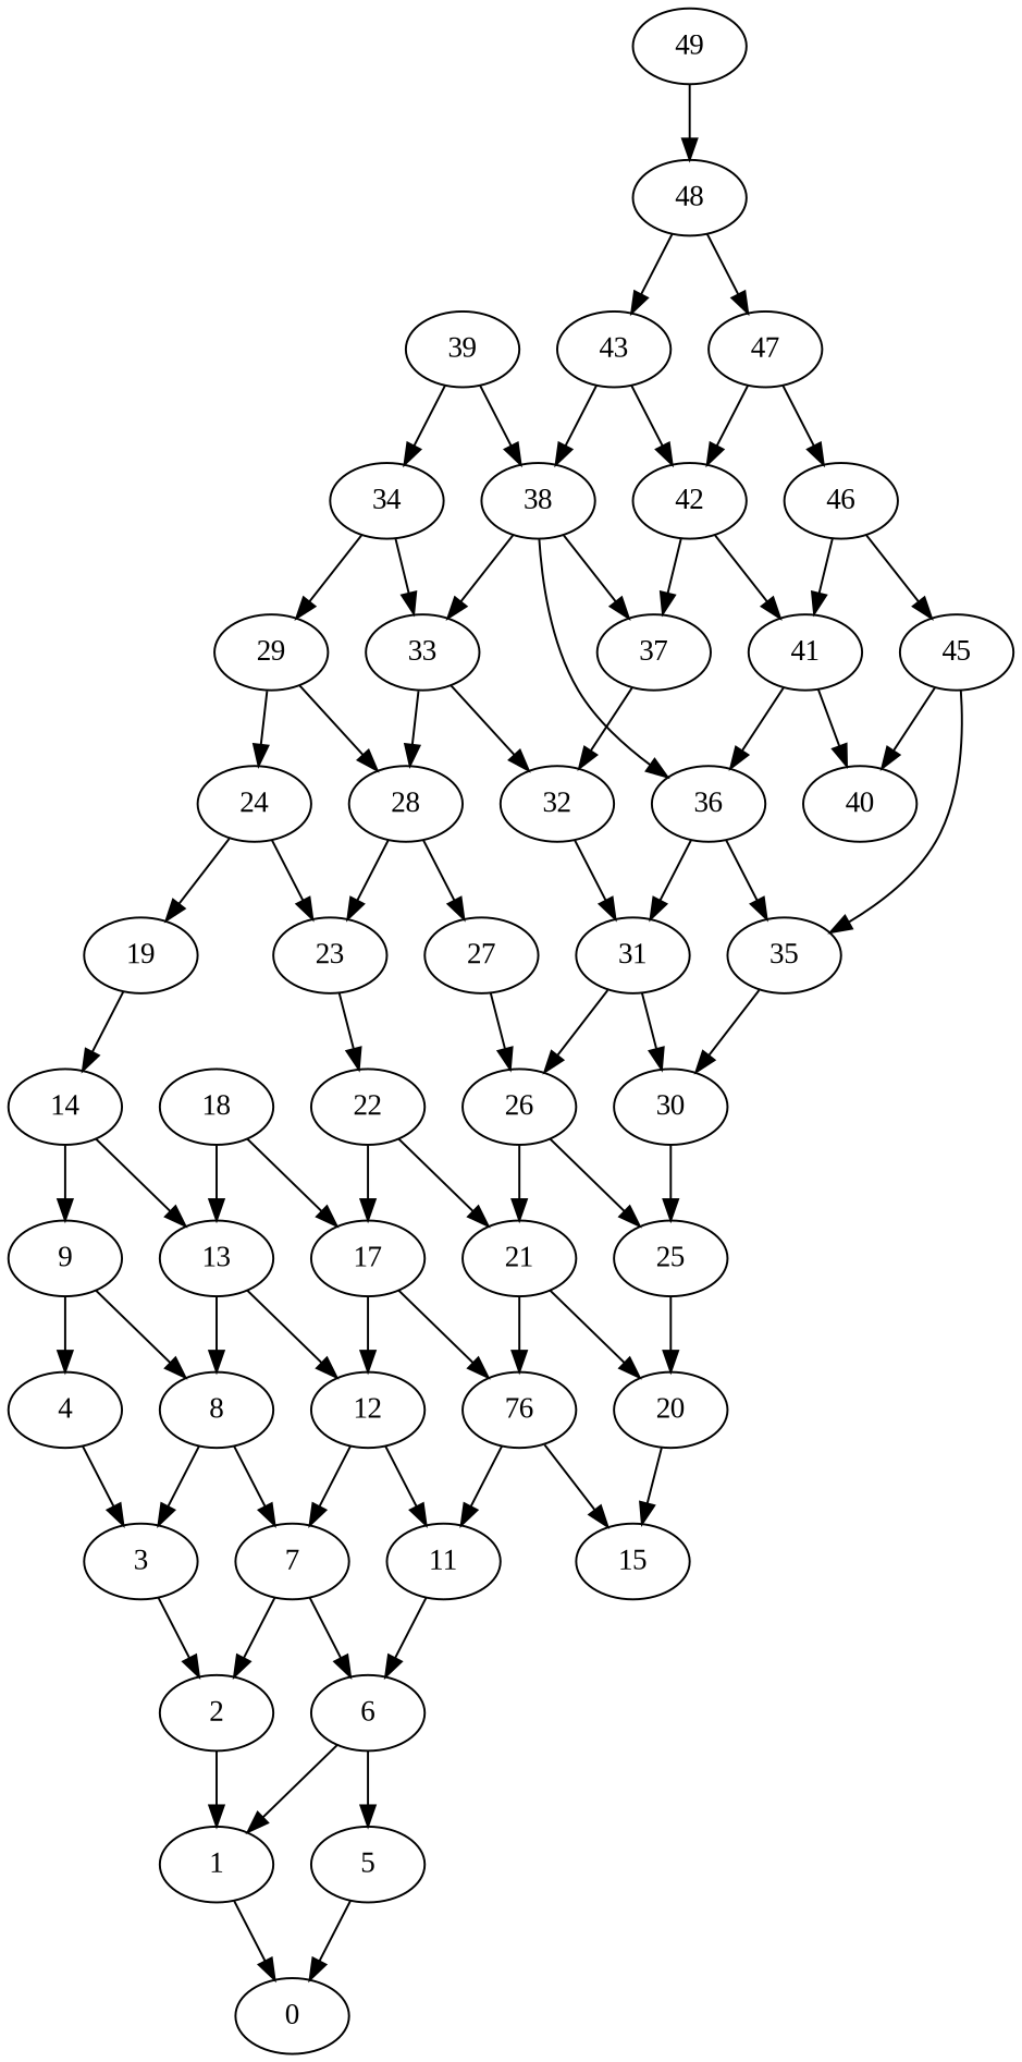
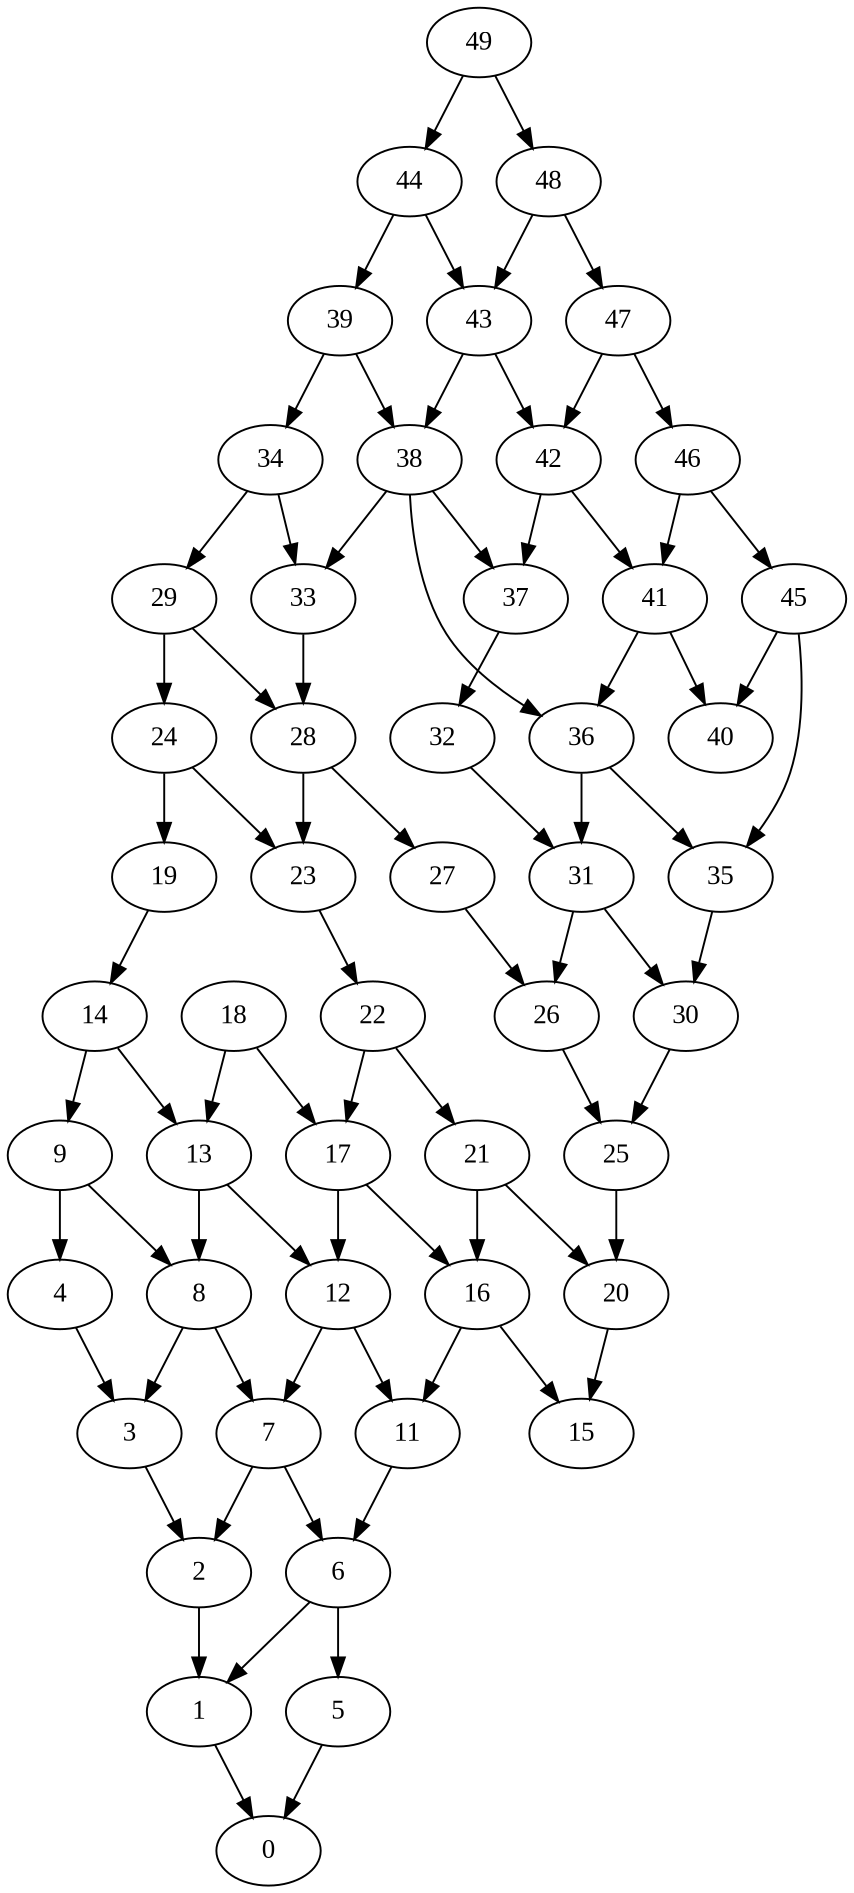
  digraph {
    fontname="Liberation Serif"
    node [fontname="Liberation Serif"]
    edge [fontname="Liberation Serif"]
    1
    0
    2
    3
    4
    5
    6
    7
    8
    9
    11
    12
    13
    14
-   16 [label=76]
+   16
    15
    17
    18
    19
    20
    21
    22
    23
    24
    25
    26
    27
    28
    29
    30
    31
    32
    33
    34
    35
    36
    37
    38
    39
    41
    40
    42
    43
+   44
    45
    46
    47
    48
    49
    1 -> 0
    2 -> 1
    3 -> 2
    4 -> 3
    5 -> 0
    6 -> 1
    6 -> 5
    7 -> 2
    7 -> 6
    8 -> 3
    8 -> 7
    9 -> 4
    9 -> 8
    11 -> 6
    12 -> 7
    12 -> 11
    13 -> 8
    13 -> 12
    14 -> 9
    14 -> 13
    16 -> 11
    16 -> 15
    17 -> 12
    17 -> 16
    18 -> 13
    18 -> 17
    19 -> 14
    20 -> 15
    21 -> 16
    21 -> 20
    22 -> 17
    22 -> 21
    23 -> 22
    24 -> 19
    24 -> 23
    25 -> 20
-   26 -> 21
    26 -> 25
    27 -> 26
    28 -> 23
    28 -> 27
    29 -> 24
    29 -> 28
    30 -> 25
    31 -> 26
    31 -> 30
    32 -> 31
    33 -> 28
-   33 -> 32
    34 -> 29
    34 -> 33
    35 -> 30
    36 -> 31
    36 -> 35
    37 -> 32
    38 -> 33
    38 -> 36
    38 -> 37
    39 -> 34
    39 -> 38
    41 -> 36
    41 -> 40
    42 -> 37
    42 -> 41
    43 -> 38
    43 -> 42
+   44 -> 39
+   44 -> 43
    45 -> 35
    45 -> 40
    46 -> 41
    46 -> 45
    47 -> 42
    47 -> 46
    48 -> 43
    48 -> 47
+   49 -> 44
    49 -> 48
  }
